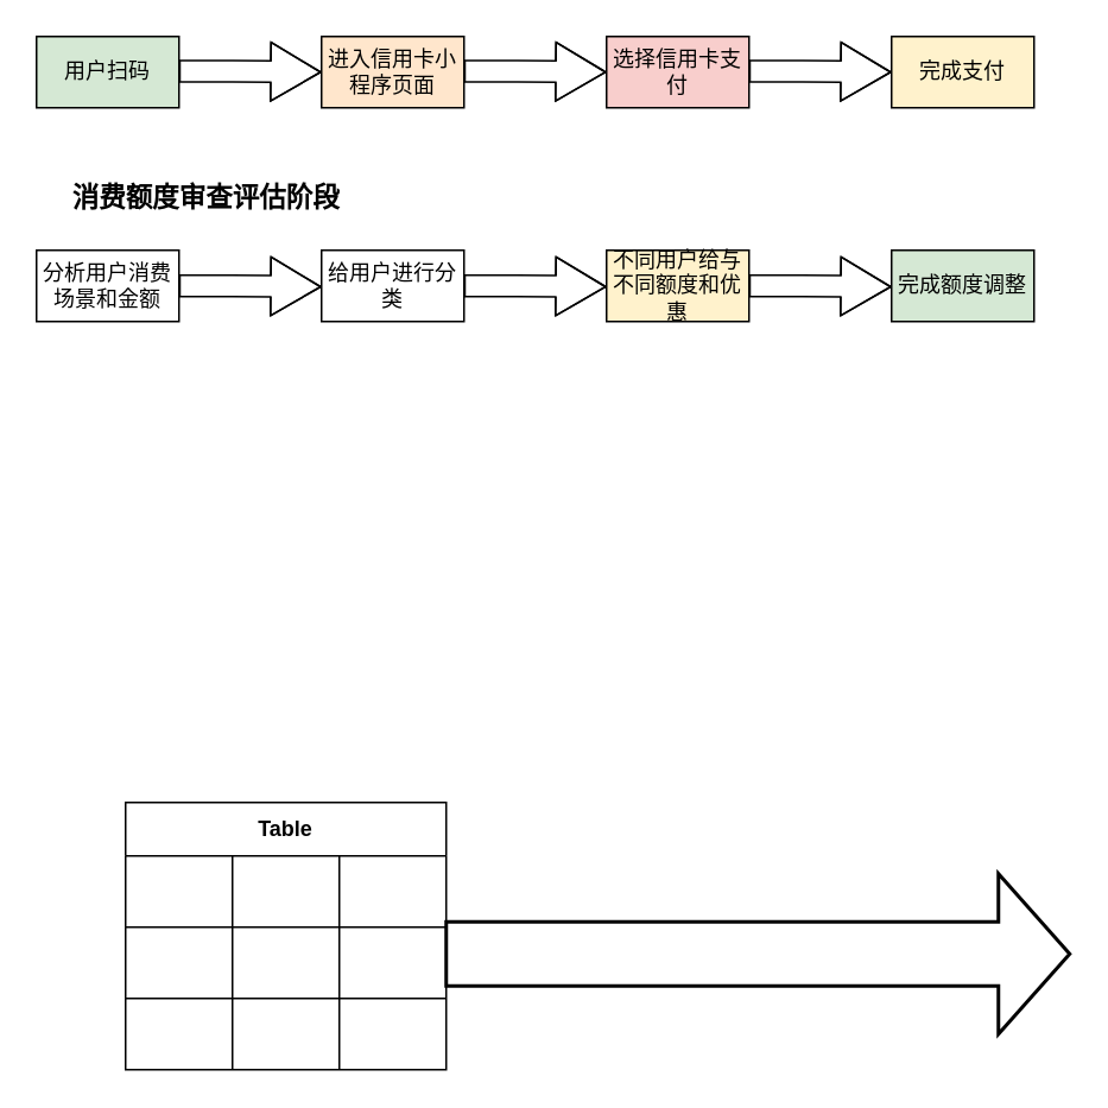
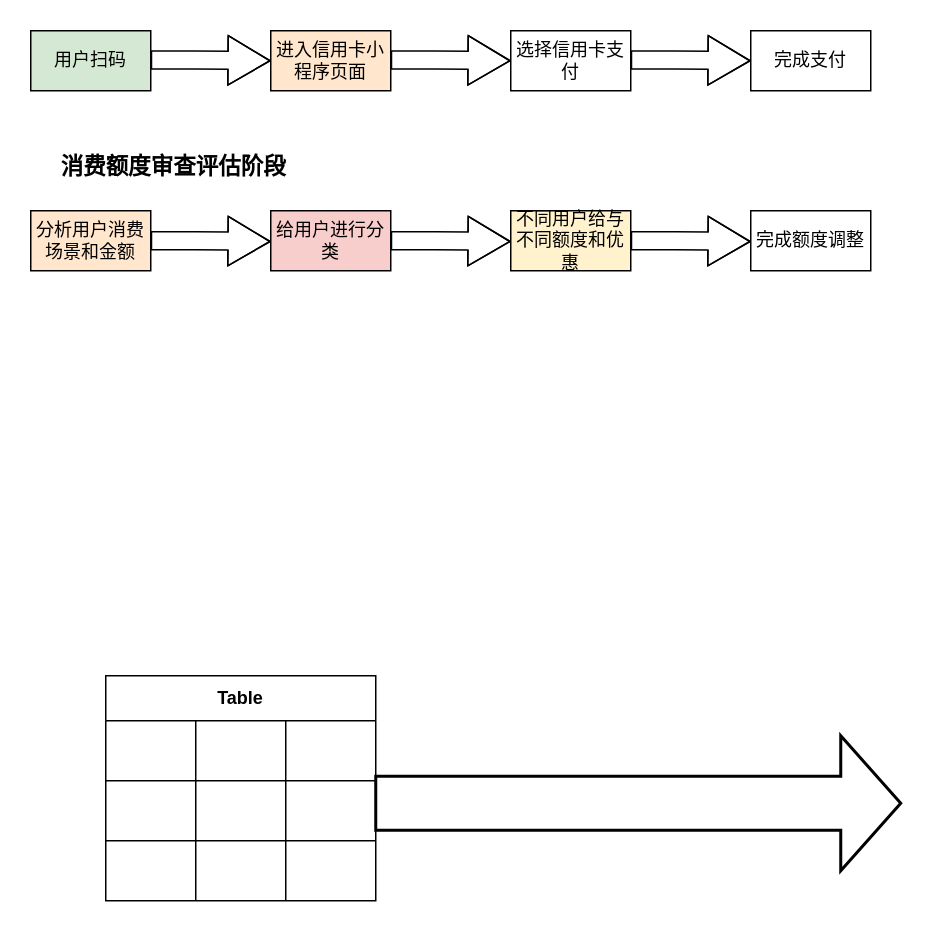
  <mxCell id="0" />
  <mxCell id="1" parent="0" />
  <mxCell id="2" value="Table" style="shape=table;html=1;whiteSpace=wrap;startSize=30;container=1;collapsible=0;childLayout=tableLayout;fontStyle=1;align=center;" parent="1" vertex="1"><mxGeometry x="70" y="450" width="180" height="150" as="geometry" /></mxCell>
  <mxCell id="3" value="" style="shape=partialRectangle;html=1;whiteSpace=wrap;collapsible=0;dropTarget=0;pointerEvents=0;fillColor=none;top=0;left=0;bottom=0;right=0;points=[[0,0.5],[1,0.5]];portConstraint=eastwest;" parent="2" vertex="1"><mxGeometry y="30" width="180" height="40" as="geometry" /></mxCell>
  <mxCell id="4" value="" style="shape=partialRectangle;html=1;whiteSpace=wrap;connectable=0;fillColor=none;top=0;left=0;bottom=0;right=0;overflow=hidden;" parent="3" vertex="1"><mxGeometry width="60" height="40" as="geometry" /></mxCell>
  <mxCell id="5" value="" style="shape=partialRectangle;html=1;whiteSpace=wrap;connectable=0;fillColor=none;top=0;left=0;bottom=0;right=0;overflow=hidden;" parent="3" vertex="1"><mxGeometry x="60" width="60" height="40" as="geometry" /></mxCell>
  <mxCell id="6" value="" style="shape=partialRectangle;html=1;whiteSpace=wrap;connectable=0;fillColor=none;top=0;left=0;bottom=0;right=0;overflow=hidden;" parent="3" vertex="1"><mxGeometry x="120" width="60" height="40" as="geometry" /></mxCell>
  <mxCell id="7" value="" style="shape=partialRectangle;html=1;whiteSpace=wrap;collapsible=0;dropTarget=0;pointerEvents=0;fillColor=none;top=0;left=0;bottom=0;right=0;points=[[0,0.5],[1,0.5]];portConstraint=eastwest;" parent="2" vertex="1"><mxGeometry y="70" width="180" height="40" as="geometry" /></mxCell>
  <mxCell id="8" value="" style="shape=partialRectangle;html=1;whiteSpace=wrap;connectable=0;fillColor=none;top=0;left=0;bottom=0;right=0;overflow=hidden;" parent="7" vertex="1"><mxGeometry width="60" height="40" as="geometry" /></mxCell>
  <mxCell id="9" value="" style="shape=partialRectangle;html=1;whiteSpace=wrap;connectable=0;fillColor=none;top=0;left=0;bottom=0;right=0;overflow=hidden;" parent="7" vertex="1"><mxGeometry x="60" width="60" height="40" as="geometry" /></mxCell>
  <mxCell id="10" value="" style="shape=partialRectangle;html=1;whiteSpace=wrap;connectable=0;fillColor=none;top=0;left=0;bottom=0;right=0;overflow=hidden;" parent="7" vertex="1"><mxGeometry x="120" width="60" height="40" as="geometry" /></mxCell>
  <mxCell id="11" value="" style="shape=partialRectangle;html=1;whiteSpace=wrap;collapsible=0;dropTarget=0;pointerEvents=0;fillColor=none;top=0;left=0;bottom=0;right=0;points=[[0,0.5],[1,0.5]];portConstraint=eastwest;" parent="2" vertex="1"><mxGeometry y="110" width="180" height="40" as="geometry" /></mxCell>
  <mxCell id="12" value="" style="shape=partialRectangle;html=1;whiteSpace=wrap;connectable=0;fillColor=none;top=0;left=0;bottom=0;right=0;overflow=hidden;" parent="11" vertex="1"><mxGeometry width="60" height="40" as="geometry" /></mxCell>
  <mxCell id="13" value="" style="shape=partialRectangle;html=1;whiteSpace=wrap;connectable=0;fillColor=none;top=0;left=0;bottom=0;right=0;overflow=hidden;" parent="11" vertex="1"><mxGeometry x="60" width="60" height="40" as="geometry" /></mxCell>
  <mxCell id="14" value="" style="shape=partialRectangle;html=1;whiteSpace=wrap;connectable=0;fillColor=none;top=0;left=0;bottom=0;right=0;overflow=hidden;" parent="11" vertex="1"><mxGeometry x="120" width="60" height="40" as="geometry" /></mxCell>
  <mxCell id="15" value="" style="verticalLabelPosition=bottom;verticalAlign=top;html=1;strokeWidth=2;shape=mxgraph.arrows2.arrow;dy=0.6;dx=40;notch=0;" parent="1" vertex="1"><mxGeometry x="250" y="490" width="350" height="90" as="geometry" /></mxCell>
  <mxCell id="16" value="用户扫码" style="rounded=0;whiteSpace=wrap;html=1;fillColor=#d5e8d4;" parent="1" vertex="1"><mxGeometry x="20" y="20" width="80" height="40" as="geometry" /></mxCell>
  <mxCell id="17" value="" style="shape=flexArrow;endArrow=classic;html=1;sketch=0;rounded=0;width=12;endSize=9;" parent="1" edge="1"><mxGeometry width="50" height="50" relative="1" as="geometry"><mxPoint x="100" y="39.5" as="sourcePoint" /><mxPoint x="180" y="40" as="targetPoint" /><Array as="points"><mxPoint x="130" y="39.5" /></Array></mxGeometry></mxCell>
  <mxCell id="18" value="进入信用卡小程序页面" style="rounded=0;whiteSpace=wrap;html=1;fillColor=#ffe6cc;" parent="1" vertex="1"><mxGeometry x="180" y="20" width="80" height="40" as="geometry" /></mxCell>
  <mxCell id="19" value="" style="shape=flexArrow;endArrow=classic;html=1;sketch=0;rounded=0;width=12;endSize=9;" parent="1" edge="1"><mxGeometry width="50" height="50" relative="1" as="geometry"><mxPoint x="260" y="39.5" as="sourcePoint" /><mxPoint x="340" y="40" as="targetPoint" /><Array as="points"><mxPoint x="290" y="39.5" /></Array></mxGeometry></mxCell>
- <mxCell id="20" value="选择信用卡支付" style="rounded=0;whiteSpace=wrap;html=1;fillColor=#f8cecc;" parent="1" vertex="1"><mxGeometry x="340" y="20" width="80" height="40" as="geometry" /></mxCell>
+ <mxCell id="20" value="选择信用卡支付" style="rounded=0;whiteSpace=wrap;html=1;" parent="1" vertex="1"><mxGeometry x="340" y="20" width="80" height="40" as="geometry" /></mxCell>
  <mxCell id="21" value="" style="shape=flexArrow;endArrow=classic;html=1;sketch=0;rounded=0;width=12;endSize=9;" parent="1" edge="1"><mxGeometry width="50" height="50" relative="1" as="geometry"><mxPoint x="420" y="39.5" as="sourcePoint" /><mxPoint x="500" y="40" as="targetPoint" /><Array as="points"><mxPoint x="450" y="39.5" /></Array></mxGeometry></mxCell>
- <mxCell id="22" value="完成支付" style="rounded=0;whiteSpace=wrap;html=1;fillColor=#fff2cc;" parent="1" vertex="1"><mxGeometry x="500" y="20" width="80" height="40" as="geometry" /></mxCell>
+ <mxCell id="22" value="完成支付" style="rounded=0;whiteSpace=wrap;html=1;" parent="1" vertex="1"><mxGeometry x="500" y="20" width="80" height="40" as="geometry" /></mxCell>
  <mxCell id="23" value="消费额度审查评估阶段" style="text;html=1;align=center;verticalAlign=middle;resizable=0;points=[];autosize=1;strokeColor=none;fontStyle=1;fontSize=15;" parent="1" vertex="1"><mxGeometry x="30" y="100" width="170" height="20" as="geometry" /></mxCell>
- <mxCell id="24" value="分析用户消费场景和金额" style="rounded=0;whiteSpace=wrap;html=1;" parent="1" vertex="1"><mxGeometry x="20" y="140" width="80" height="40" as="geometry" /></mxCell>
+ <mxCell id="24" value="分析用户消费场景和金额" style="rounded=0;whiteSpace=wrap;html=1;fillColor=#ffe6cc;" parent="1" vertex="1"><mxGeometry x="20" y="140" width="80" height="40" as="geometry" /></mxCell>
  <mxCell id="25" value="" style="shape=flexArrow;endArrow=classic;html=1;sketch=0;rounded=0;width=12;endSize=9;" parent="1" edge="1"><mxGeometry width="50" height="50" relative="1" as="geometry"><mxPoint x="100" y="160" as="sourcePoint" /><mxPoint x="180" y="160.5" as="targetPoint" /><Array as="points"><mxPoint x="130" y="160" /></Array></mxGeometry></mxCell>
- <mxCell id="26" value="给用户进行分类" style="rounded=0;whiteSpace=wrap;html=1;" parent="1" vertex="1"><mxGeometry x="180" y="140" width="80" height="40" as="geometry" /></mxCell>
+ <mxCell id="26" value="给用户进行分类" style="rounded=0;whiteSpace=wrap;html=1;fillColor=#f8cecc;" parent="1" vertex="1"><mxGeometry x="180" y="140" width="80" height="40" as="geometry" /></mxCell>
  <mxCell id="27" value="" style="shape=flexArrow;endArrow=classic;html=1;sketch=0;rounded=0;width=12;endSize=9;" parent="1" edge="1"><mxGeometry width="50" height="50" relative="1" as="geometry"><mxPoint x="260" y="160" as="sourcePoint" /><mxPoint x="340" y="160.5" as="targetPoint" /><Array as="points"><mxPoint x="290" y="160" /></Array></mxGeometry></mxCell>
  <mxCell id="28" value="不同用户给与不同额度和优惠" style="rounded=0;whiteSpace=wrap;html=1;fillColor=#fff2cc;" parent="1" vertex="1"><mxGeometry x="340" y="140" width="80" height="40" as="geometry" /></mxCell>
  <mxCell id="29" value="" style="shape=flexArrow;endArrow=classic;html=1;sketch=0;rounded=0;width=12;endSize=9;" parent="1" edge="1"><mxGeometry width="50" height="50" relative="1" as="geometry"><mxPoint x="420" y="160" as="sourcePoint" /><mxPoint x="500" y="160.5" as="targetPoint" /><Array as="points"><mxPoint x="450" y="160" /></Array></mxGeometry></mxCell>
- <mxCell id="30" value="完成额度调整" style="rounded=0;whiteSpace=wrap;html=1;fillColor=#d5e8d4;" parent="1" vertex="1"><mxGeometry x="500" y="140" width="80" height="40" as="geometry" /></mxCell>
+ <mxCell id="30" value="完成额度调整" style="rounded=0;whiteSpace=wrap;html=1;" parent="1" vertex="1"><mxGeometry x="500" y="140" width="80" height="40" as="geometry" /></mxCell>
